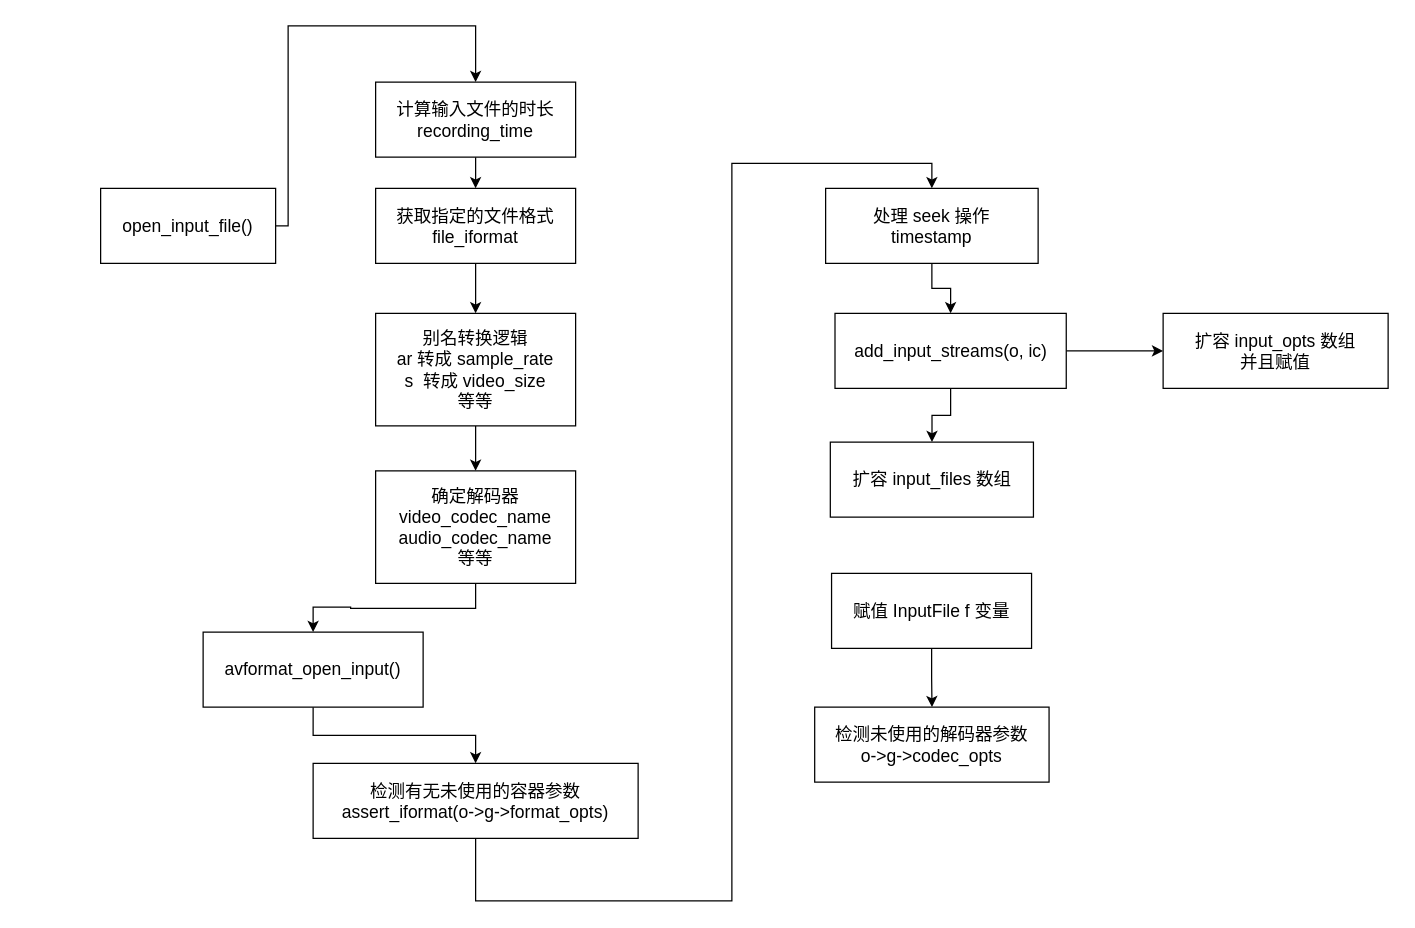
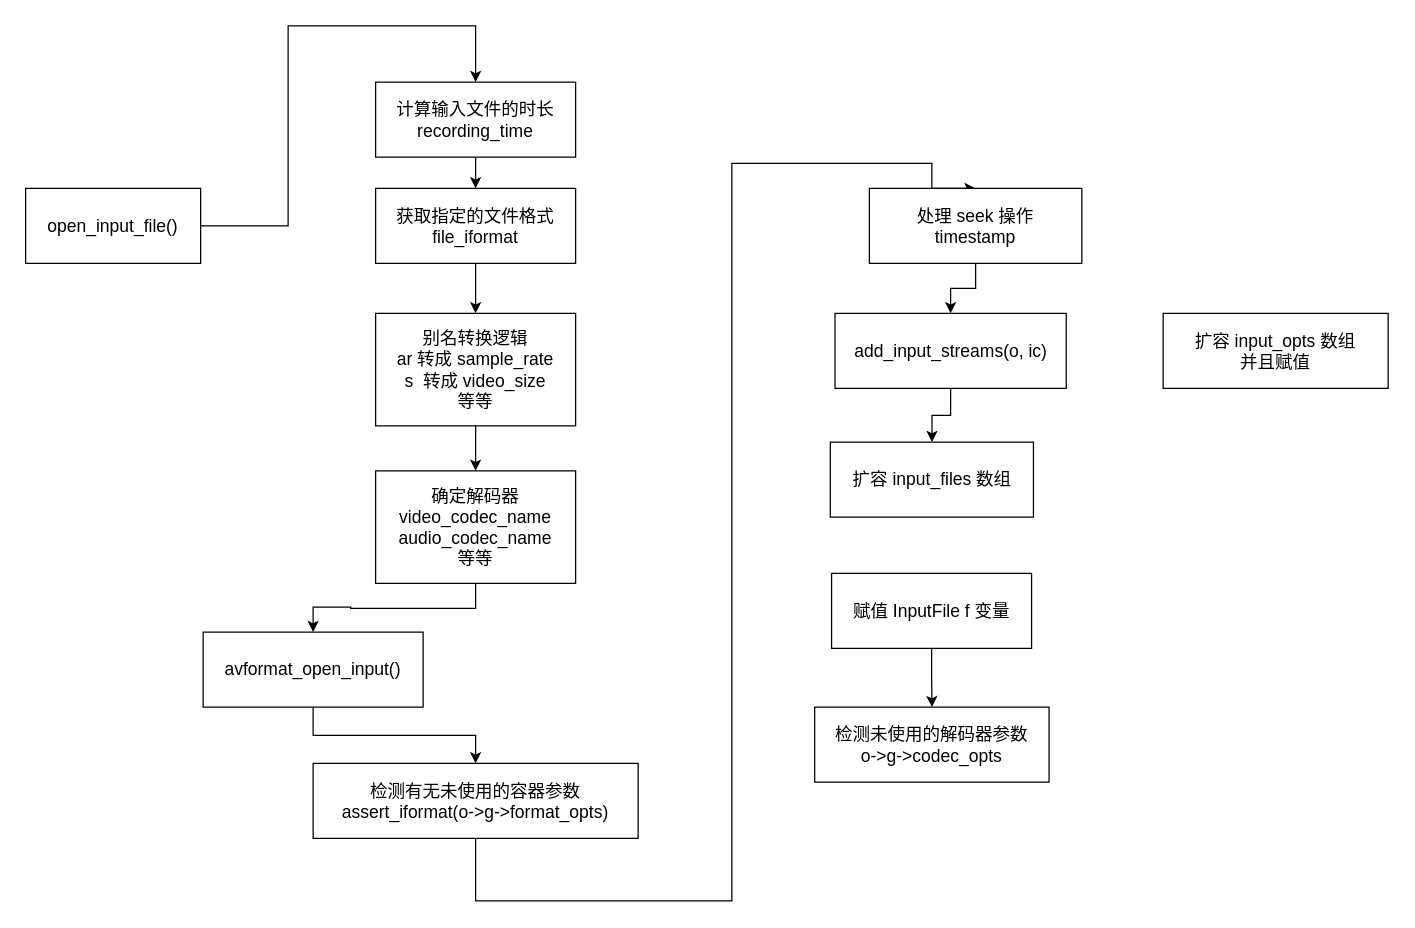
  <mxCell id="0" />
  <mxCell id="1" parent="0" />
  <mxCell id="2" style="edgeStyle=orthogonalEdgeStyle;rounded=0;orthogonalLoop=1;jettySize=auto;html=1;entryX=0.5;entryY=0;entryDx=0;entryDy=0;fontSize=14;" parent="1" source="3" target="5" edge="1"><mxGeometry relative="1" as="geometry"><Array as="points"><mxPoint x="230" y="180" /><mxPoint x="230" y="20" /><mxPoint x="380" y="20" /></Array></mxGeometry></mxCell>
- <mxCell id="3" value="open_input_file()" style="rounded=0;whiteSpace=wrap;html=1;fontSize=14;" parent="1" vertex="1"><mxGeometry x="80" y="150" width="140" height="60" as="geometry" /></mxCell>
+ <mxCell id="3" value="open_input_file()" style="rounded=0;whiteSpace=wrap;html=1;fontSize=14;" parent="1" vertex="1"><mxGeometry x="20" y="150" width="140" height="60" as="geometry" /></mxCell>
  <mxCell id="4" style="edgeStyle=orthogonalEdgeStyle;rounded=0;orthogonalLoop=1;jettySize=auto;html=1;fontSize=14;" parent="1" source="5" target="7" edge="1"><mxGeometry relative="1" as="geometry" /></mxCell>
  <mxCell id="5" value="计算输入文件的时长&lt;br style=&quot;font-size: 14px;&quot;&gt;recording_time" style="rounded=0;whiteSpace=wrap;html=1;fontSize=14;" parent="1" vertex="1"><mxGeometry x="300" y="65" width="160" height="60" as="geometry" /></mxCell>
  <mxCell id="6" style="edgeStyle=orthogonalEdgeStyle;rounded=0;orthogonalLoop=1;jettySize=auto;html=1;fontSize=14;" parent="1" source="7" target="9" edge="1"><mxGeometry relative="1" as="geometry" /></mxCell>
  <mxCell id="7" value="获取指定的文件格式&lt;br style=&quot;font-size: 14px;&quot;&gt;file_iformat" style="rounded=0;whiteSpace=wrap;html=1;fontSize=14;" parent="1" vertex="1"><mxGeometry x="300" y="150" width="160" height="60" as="geometry" /></mxCell>
  <mxCell id="8" style="edgeStyle=orthogonalEdgeStyle;rounded=0;orthogonalLoop=1;jettySize=auto;html=1;fontSize=14;" parent="1" source="9" target="11" edge="1"><mxGeometry relative="1" as="geometry" /></mxCell>
  <mxCell id="9" value="别名转换逻辑&lt;br style=&quot;font-size: 14px;&quot;&gt;ar 转成 sample_rate&lt;br style=&quot;font-size: 14px;&quot;&gt;s&amp;nbsp; 转成 video_size &lt;br style=&quot;font-size: 14px;&quot;&gt;等等" style="rounded=0;whiteSpace=wrap;html=1;fontSize=14;" parent="1" vertex="1"><mxGeometry x="300" y="250" width="160" height="90" as="geometry" /></mxCell>
  <mxCell id="10" style="edgeStyle=orthogonalEdgeStyle;rounded=0;orthogonalLoop=1;jettySize=auto;html=1;fontSize=14;" parent="1" source="11" target="13" edge="1"><mxGeometry relative="1" as="geometry" /></mxCell>
  <mxCell id="11" value="确定解码器&lt;br style=&quot;font-size: 14px;&quot;&gt;video_codec_name&lt;br style=&quot;font-size: 14px;&quot;&gt;audio_codec_name&lt;br style=&quot;font-size: 14px;&quot;&gt;等等" style="rounded=0;whiteSpace=wrap;html=1;fontSize=14;" parent="1" vertex="1"><mxGeometry x="300" y="376" width="160" height="90" as="geometry" /></mxCell>
  <mxCell id="12" style="edgeStyle=orthogonalEdgeStyle;rounded=0;orthogonalLoop=1;jettySize=auto;html=1;fontSize=14;" parent="1" source="13" target="15" edge="1"><mxGeometry relative="1" as="geometry" /></mxCell>
  <mxCell id="13" value="avformat_open_input()" style="rounded=0;whiteSpace=wrap;html=1;fontSize=14;" parent="1" vertex="1"><mxGeometry x="162" y="505" width="176" height="60" as="geometry" /></mxCell>
  <mxCell id="14" style="edgeStyle=orthogonalEdgeStyle;rounded=0;orthogonalLoop=1;jettySize=auto;html=1;entryX=0.5;entryY=0;entryDx=0;entryDy=0;fontSize=14;" parent="1" source="15" target="17" edge="1"><mxGeometry relative="1" as="geometry"><Array as="points"><mxPoint x="380" y="720" /><mxPoint x="585" y="720" /><mxPoint x="585" y="130" /><mxPoint x="745" y="130" /></Array></mxGeometry></mxCell>
  <mxCell id="15" value="检测有无未使用的容器参数&lt;br style=&quot;font-size: 14px;&quot;&gt;assert_iformat(o-&amp;gt;g-&amp;gt;format_opts)" style="rounded=0;whiteSpace=wrap;html=1;fontSize=14;" parent="1" vertex="1"><mxGeometry x="250" y="610" width="260" height="60" as="geometry" /></mxCell>
  <mxCell id="16" style="edgeStyle=orthogonalEdgeStyle;rounded=0;orthogonalLoop=1;jettySize=auto;html=1;fontSize=14;" parent="1" source="17" target="20" edge="1"><mxGeometry relative="1" as="geometry" /></mxCell>
- <mxCell id="17" value="处理 seek 操作&lt;br style=&quot;font-size: 14px;&quot;&gt;timestamp" style="rounded=0;whiteSpace=wrap;html=1;fontSize=14;" parent="1" vertex="1"><mxGeometry x="660" y="150" width="170" height="60" as="geometry" /></mxCell>
+ <mxCell id="17" value="处理 seek 操作&lt;br style=&quot;font-size: 14px;&quot;&gt;timestamp" style="rounded=0;whiteSpace=wrap;html=1;fontSize=14;" parent="1" vertex="1"><mxGeometry x="695" y="150" width="170" height="60" as="geometry" /></mxCell>
  <mxCell id="18" style="edgeStyle=orthogonalEdgeStyle;rounded=0;orthogonalLoop=1;jettySize=auto;html=1;fontSize=14;" parent="1" source="20" target="21" edge="1"><mxGeometry relative="1" as="geometry" /></mxCell>
- <mxCell id="19" style="edgeStyle=orthogonalEdgeStyle;rounded=0;orthogonalLoop=1;jettySize=auto;html=1;fontSize=14;" parent="1" source="20" target="25" edge="1"><mxGeometry relative="1" as="geometry" /></mxCell>
  <mxCell id="20" value="add_input_streams(o, ic)" style="rounded=0;whiteSpace=wrap;html=1;fontSize=14;" parent="1" vertex="1"><mxGeometry x="667.5" y="250" width="185" height="60" as="geometry" /></mxCell>
  <mxCell id="21" value="扩容 input_files 数组" style="rounded=0;whiteSpace=wrap;html=1;fontSize=14;" parent="1" vertex="1"><mxGeometry x="663.75" y="353" width="162.5" height="60" as="geometry" /></mxCell>
  <mxCell id="22" style="edgeStyle=orthogonalEdgeStyle;rounded=0;orthogonalLoop=1;jettySize=auto;html=1;fontSize=14;" parent="1" source="23" target="24" edge="1"><mxGeometry relative="1" as="geometry" /></mxCell>
  <mxCell id="23" value="赋值&amp;nbsp;InputFile f 变量" style="rounded=0;whiteSpace=wrap;html=1;fontSize=14;" parent="1" vertex="1"><mxGeometry x="664.75" y="458" width="160" height="60" as="geometry" /></mxCell>
  <mxCell id="24" value="检测未使用的解码器参数&lt;br style=&quot;font-size: 14px;&quot;&gt;o-&amp;gt;g-&amp;gt;codec_opts" style="rounded=0;whiteSpace=wrap;html=1;fontSize=14;" parent="1" vertex="1"><mxGeometry x="651.25" y="565" width="187.5" height="60" as="geometry" /></mxCell>
  <mxCell id="25" value="扩容&amp;nbsp;input_opts 数组&lt;br style=&quot;font-size: 14px;&quot;&gt;并且赋值" style="rounded=0;whiteSpace=wrap;html=1;fontSize=14;" parent="1" vertex="1"><mxGeometry x="930" y="250" width="180" height="60" as="geometry" /></mxCell>
